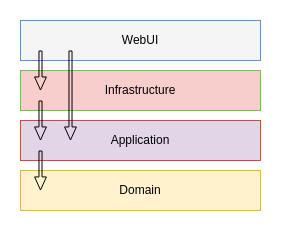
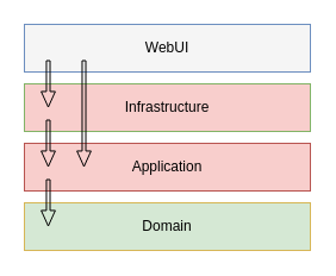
  <mxCell id="0" />
  <mxCell id="1" parent="0" />
  <mxCell id="2" value="WebUI" style="rounded=0;whiteSpace=wrap;html=1;fillColor=#f5f5f5;strokeColor=#6c8ebf;" vertex="1" parent="1"><mxGeometry x="20" y="20" width="240" height="40" as="geometry" /></mxCell>
  <mxCell id="3" value="Infrastructure" style="rounded=0;whiteSpace=wrap;html=1;fillColor=#f8cecc;strokeColor=#82b366;" vertex="1" parent="1"><mxGeometry x="20" y="70" width="240" height="40" as="geometry" /></mxCell>
- <mxCell id="4" value="Application" style="rounded=0;whiteSpace=wrap;html=1;fillColor=#e1d5e7;strokeColor=#b85450;" vertex="1" parent="1"><mxGeometry x="20" y="120" width="240" height="40" as="geometry" /></mxCell>
- <mxCell id="5" value="Domain" style="rounded=0;whiteSpace=wrap;html=1;fillColor=#fff2cc;strokeColor=#d6b656;" vertex="1" parent="1"><mxGeometry x="20" y="170" width="240" height="40" as="geometry" /></mxCell>
+ <mxCell id="4" value="Application" style="rounded=0;whiteSpace=wrap;html=1;fillColor=#f8cecc;strokeColor=#b85450;" vertex="1" parent="1"><mxGeometry x="20" y="120" width="240" height="40" as="geometry" /></mxCell>
+ <mxCell id="5" value="Domain" style="rounded=0;whiteSpace=wrap;html=1;fillColor=#d5e8d4;strokeColor=#d6b656;" vertex="1" parent="1"><mxGeometry x="20" y="170" width="240" height="40" as="geometry" /></mxCell>
  <mxCell id="6" value="" style="shape=flexArrow;endArrow=classic;html=1;rounded=0;width=3.056;endSize=4.019;endWidth=7.762;" edge="1" parent="1"><mxGeometry width="50" height="50" relative="1" as="geometry"><mxPoint x="40" y="50" as="sourcePoint" /><mxPoint x="40" y="90" as="targetPoint" /></mxGeometry></mxCell>
  <mxCell id="7" value="" style="shape=flexArrow;endArrow=classic;html=1;rounded=0;width=3.056;endSize=4.019;endWidth=7.762;" edge="1" parent="1"><mxGeometry width="50" height="50" relative="1" as="geometry"><mxPoint x="40" y="100" as="sourcePoint" /><mxPoint x="40" y="140" as="targetPoint" /></mxGeometry></mxCell>
  <mxCell id="8" value="" style="shape=flexArrow;endArrow=classic;html=1;rounded=0;width=3.056;endSize=4.019;endWidth=7.762;" edge="1" parent="1"><mxGeometry width="50" height="50" relative="1" as="geometry"><mxPoint x="40" y="150" as="sourcePoint" /><mxPoint x="40" y="190" as="targetPoint" /></mxGeometry></mxCell>
  <mxCell id="9" value="" style="shape=flexArrow;endArrow=classic;html=1;rounded=0;width=3.056;endSize=4.019;endWidth=7.762;" edge="1" parent="1"><mxGeometry width="50" height="50" relative="1" as="geometry"><mxPoint x="70" y="50" as="sourcePoint" /><mxPoint x="70" y="140" as="targetPoint" /></mxGeometry></mxCell>
